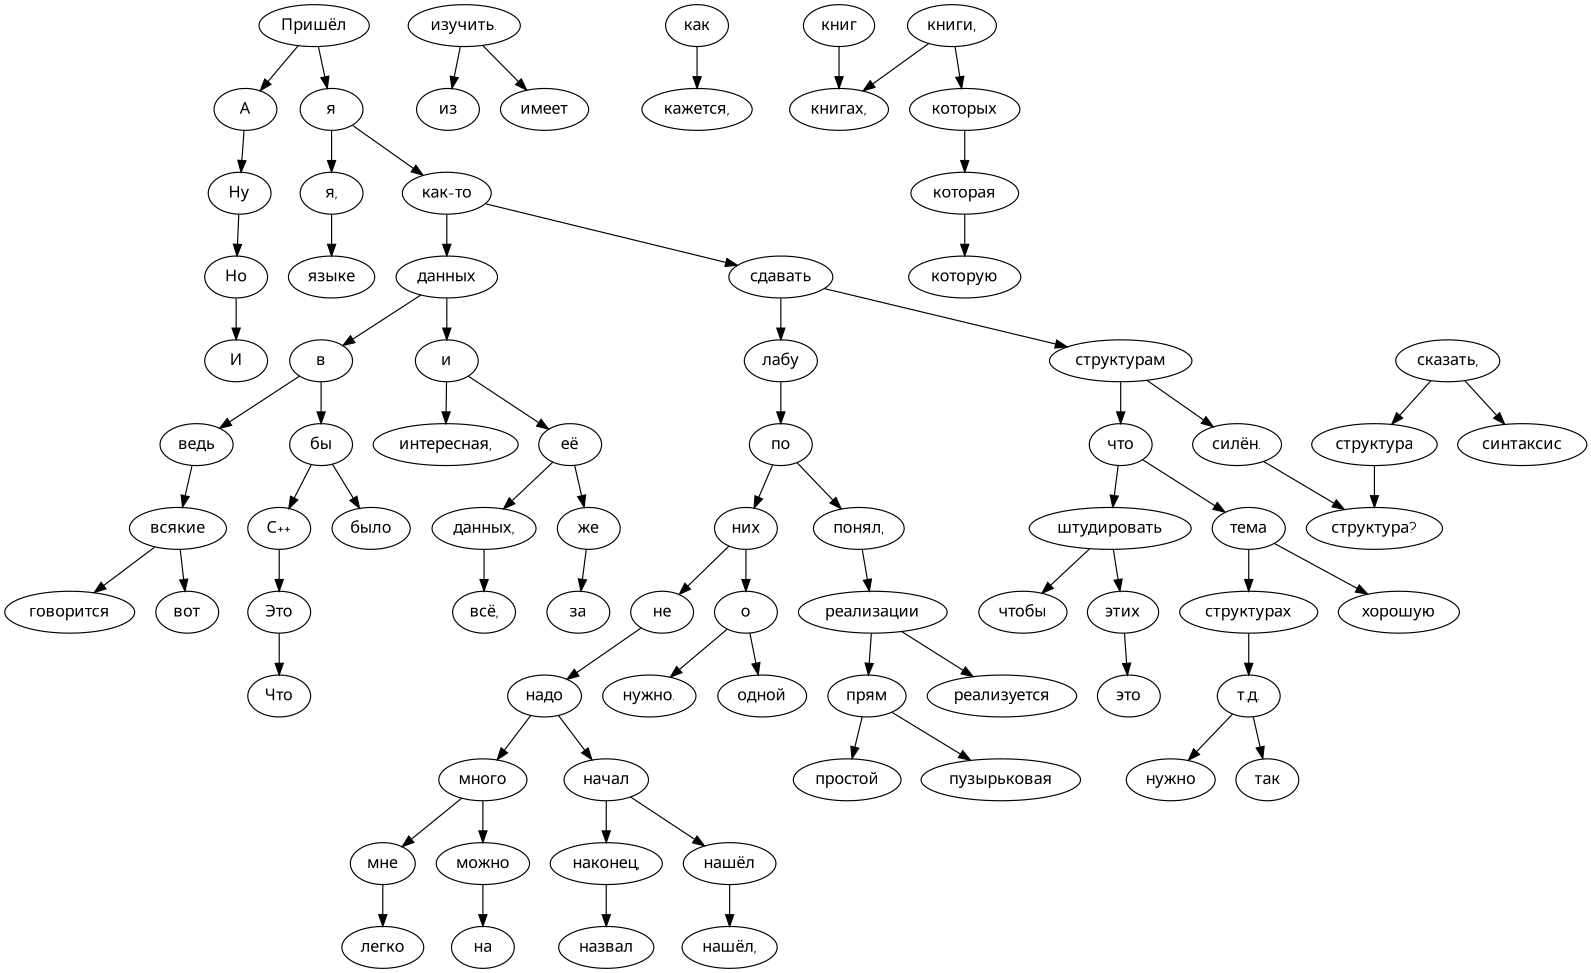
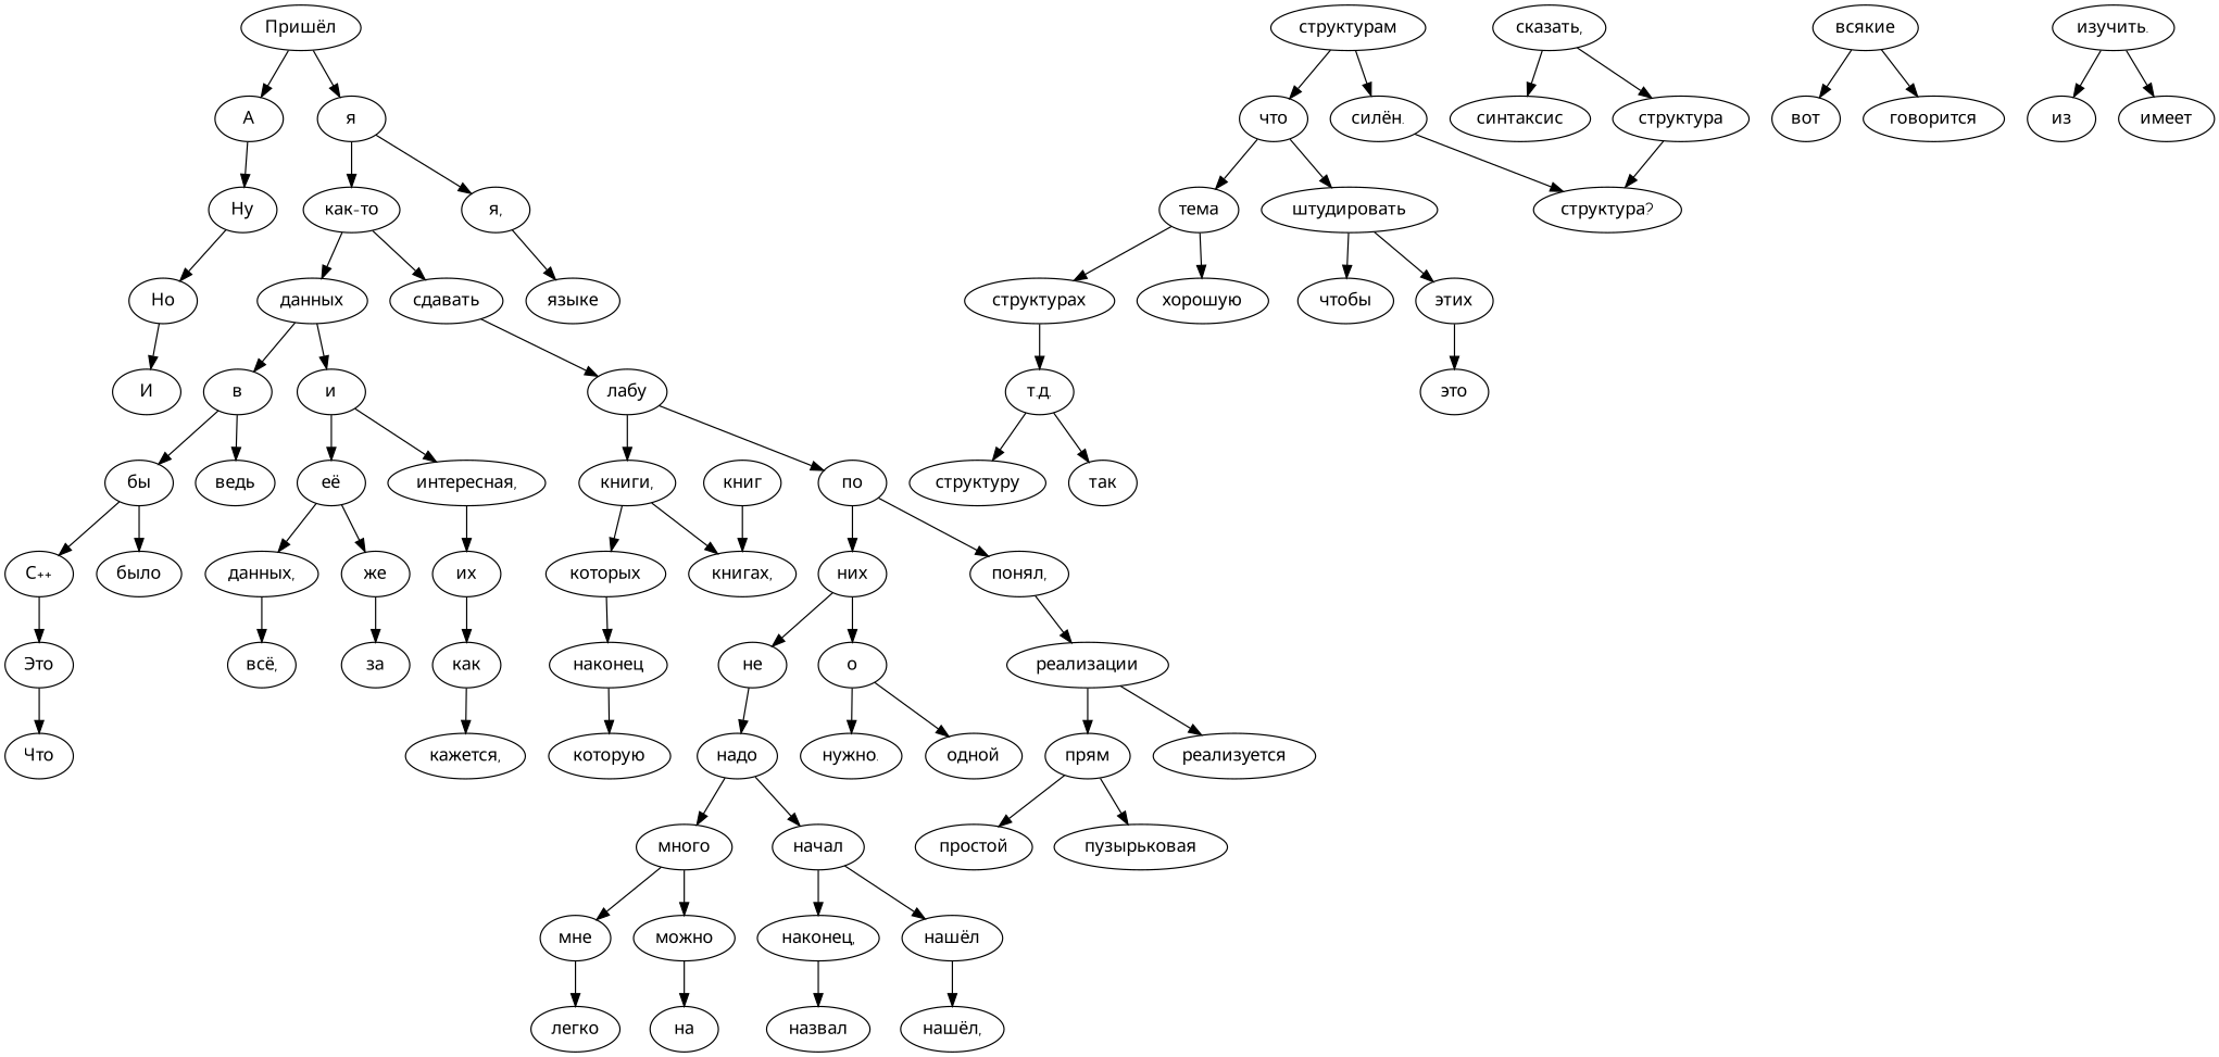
  digraph {
    fontname="Comic Neue"
    node [fontname="Comic Neue"]
    edge [fontname="Comic Neue"]
    "Пришёл"
    "А"
    "я"
    "Ну"
    "как-то"
    "я,"
    "Но"
    "И"
    "данных"
    "сдавать"
    "языке"
    "в"
    "и"
    "лабу"
    "структурам"
    "бы"
    "ведь"
    "её"
    "интересная,"
    "С++"
    "было"
    "всякие"
    "Это"
    "Что"
    "вот"
    "говорится"
    "данных,"
    "же"
+   "их"
    "всё,"
    "за"
    "изучить."
    "из"
    "имеет"
    "как"
    "кажется,"
    "книги,"
    "по"
    "силён."
    "что"
    "книгах,"
    "которых"
    "них"
    "понял,"
-   "которая"
+   "которая" [label="наконец"]
    "книг"
    "которую"
    "не"
    "о"
    "реализации"
    "надо"
    "нужно."
    "одной"
    "много"
    "начал"
    "мне"
    "можно"
    "наконец,"
    "нашёл"
    "легко"
    "на"
    "назвал"
    "нашёл,"
    "прям"
    "реализуется"
    "простой"
    "пузырьковая"
    "структура?"
    "тема"
    "штудировать"
    "сказать,"
    "синтаксис"
    "структура"
    "структурах"
    "хорошую"
    "чтобы"
    "этих"
    "т.д."
-   "структуру" [label="нужно"]
+   "структуру"
    "так"
    "это"
    "Пришёл" -> "А"
    "Пришёл" -> "я"
    "А" -> "Ну"
    "я" -> "как-то"
    "я" -> "я,"
    "Ну" -> "Но"
    "как-то" -> "данных"
    "как-то" -> "сдавать"
    "я," -> "языке"
    "Но" -> "И"
    "данных" -> "в"
    "данных" -> "и"
    "сдавать" -> "лабу"
-   "сдавать" -> "структурам"
    "в" -> "бы"
    "в" -> "ведь"
    "и" -> "её"
    "и" -> "интересная,"
+   "лабу" -> "книги,"
    "лабу" -> "по"
    "структурам" -> "силён."
    "структурам" -> "что"
    "бы" -> "С++"
    "бы" -> "было"
-   "ведь" -> "всякие"
    "её" -> "данных,"
    "её" -> "же"
+   "интересная," -> "их"
    "С++" -> "Это"
    "всякие" -> "вот"
    "всякие" -> "говорится"
    "Это" -> "Что"
    "данных," -> "всё,"
    "же" -> "за"
+   "их" -> "как"
    "изучить." -> "из"
    "изучить." -> "имеет"
    "как" -> "кажется,"
    "книги," -> "книгах,"
    "книги," -> "которых"
    "по" -> "них"
    "по" -> "понял,"
    "силён." -> "структура?"
    "что" -> "тема"
    "что" -> "штудировать"
    "которых" -> "которая"
    "них" -> "не"
    "них" -> "о"
    "понял," -> "реализации"
    "которая" -> "которую"
    "книг" -> "книгах,"
    "не" -> "надо"
    "о" -> "нужно."
    "о" -> "одной"
    "реализации" -> "прям"
    "реализации" -> "реализуется"
    "надо" -> "много"
    "надо" -> "начал"
    "много" -> "мне"
    "много" -> "можно"
    "начал" -> "наконец,"
    "начал" -> "нашёл"
    "мне" -> "легко"
    "можно" -> "на"
    "наконец," -> "назвал"
    "нашёл" -> "нашёл,"
    "прям" -> "простой"
    "прям" -> "пузырьковая"
    "тема" -> "структурах"
    "тема" -> "хорошую"
    "штудировать" -> "чтобы"
    "штудировать" -> "этих"
    "сказать," -> "синтаксис"
    "сказать," -> "структура"
    "структура" -> "структура?"
    "структурах" -> "т.д."
    "этих" -> "это"
    "т.д." -> "структуру"
    "т.д." -> "так"
  }
